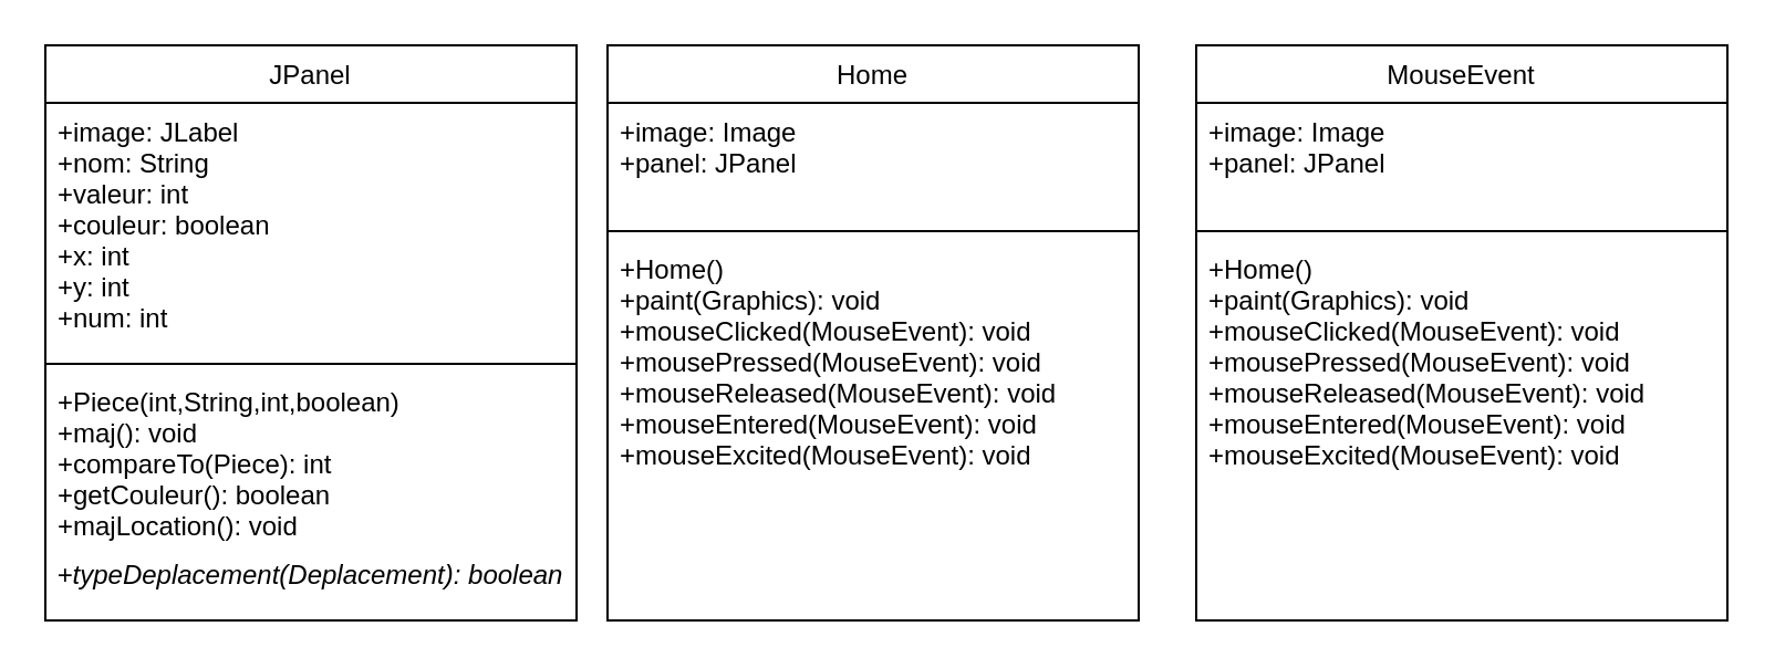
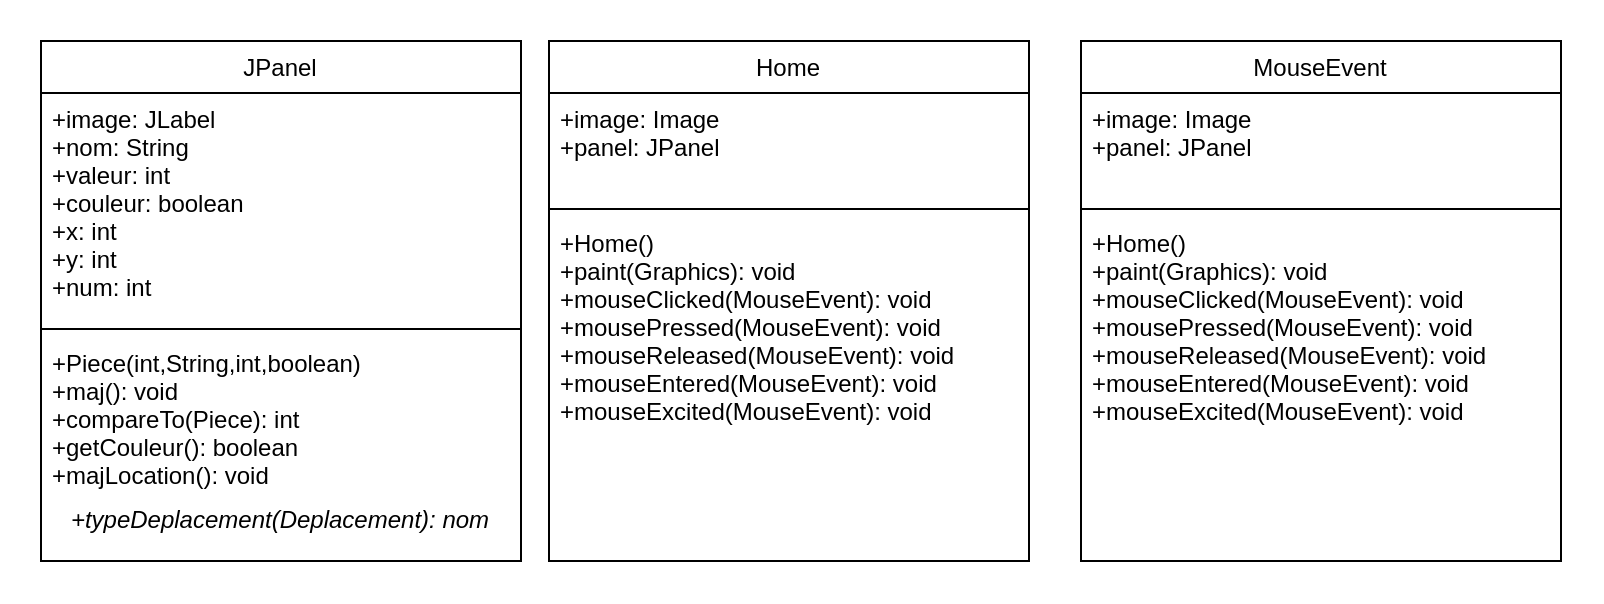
  <mxCell id="0" />
  <mxCell id="1" parent="0" />
  <mxCell id="2" value="JPanel" style="swimlane;fontStyle=0;align=center;verticalAlign=top;childLayout=stackLayout;horizontal=1;startSize=26;horizontalStack=0;resizeParent=1;resizeLast=0;collapsible=1;marginBottom=0;rounded=0;shadow=0;strokeWidth=1;flipH=1;" parent="1" vertex="1"><mxGeometry x="20" y="20" width="240" height="260" as="geometry"><mxRectangle x="550" y="140" width="160" height="26" as="alternateBounds" /></mxGeometry></mxCell>
  <mxCell id="3" value="+image: JLabel&#10;+nom: String&#10;+valeur: int&#10;+couleur: boolean&#10;+x: int&#10;+y: int&#10;+num: int&#10;&#10;" style="text;align=left;verticalAlign=top;spacingLeft=4;spacingRight=4;overflow=hidden;rotatable=0;points=[[0,0.5],[1,0.5]];portConstraint=eastwest;flipH=1;" parent="2" vertex="1"><mxGeometry y="26" width="240" height="114" as="geometry" /></mxCell>
  <mxCell id="4" value="" style="line;html=1;strokeWidth=1;align=left;verticalAlign=middle;spacingTop=-1;spacingLeft=3;spacingRight=3;rotatable=0;labelPosition=right;points=[];portConstraint=eastwest;flipH=1;" parent="2" vertex="1"><mxGeometry y="140" width="240" height="8" as="geometry" /></mxCell>
  <mxCell id="5" value="+Piece(int,String,int,boolean)&#10;+maj(): void&#10;+compareTo(Piece): int&#10;+getCouleur(): boolean&#10;+majLocation(): void&#10;&#10;&#10;" style="text;align=left;verticalAlign=top;spacingLeft=4;spacingRight=4;overflow=hidden;rotatable=0;points=[[0,0.5],[1,0.5]];portConstraint=eastwest;fontStyle=0;flipH=1;" parent="2" vertex="1"><mxGeometry y="148" width="240" height="82" as="geometry" /></mxCell>
- <mxCell id="6" value="&lt;i&gt;+typeDeplacement(Deplacement): boolean&lt;/i&gt;" style="text;html=1;strokeColor=none;fillColor=none;align=center;verticalAlign=middle;whiteSpace=wrap;rounded=0;flipH=1;" vertex="1" parent="2"><mxGeometry y="230" width="240" height="20" as="geometry" /></mxCell>
+ <mxCell id="6" value="&lt;i&gt;+typeDeplacement(Deplacement): nom&lt;/i&gt;" style="text;html=1;strokeColor=none;fillColor=none;align=center;verticalAlign=middle;whiteSpace=wrap;rounded=0;flipH=1;" vertex="1" parent="2"><mxGeometry y="230" width="240" height="20" as="geometry" /></mxCell>
  <mxCell id="7" value="Home" style="swimlane;fontStyle=0;align=center;verticalAlign=top;childLayout=stackLayout;horizontal=1;startSize=26;horizontalStack=0;resizeParent=1;resizeLast=0;collapsible=1;marginBottom=0;rounded=0;shadow=0;strokeWidth=1;" vertex="1" parent="1"><mxGeometry x="274" y="20" width="240" height="260" as="geometry"><mxRectangle x="550" y="140" width="160" height="26" as="alternateBounds" /></mxGeometry></mxCell>
  <mxCell id="8" value="+image: Image&#10;+panel: JPanel&#10;&#10;&#10;" style="text;align=left;verticalAlign=top;spacingLeft=4;spacingRight=4;overflow=hidden;rotatable=0;points=[[0,0.5],[1,0.5]];portConstraint=eastwest;" vertex="1" parent="7"><mxGeometry y="26" width="240" height="54" as="geometry" /></mxCell>
  <mxCell id="9" value="" style="line;html=1;strokeWidth=1;align=left;verticalAlign=middle;spacingTop=-1;spacingLeft=3;spacingRight=3;rotatable=0;labelPosition=right;points=[];portConstraint=eastwest;" vertex="1" parent="7"><mxGeometry y="80" width="240" height="8" as="geometry" /></mxCell>
  <mxCell id="10" value="+Home()&#10;+paint(Graphics): void&#10;+mouseClicked(MouseEvent): void&#10;+mousePressed(MouseEvent): void&#10;+mouseReleased(MouseEvent): void&#10;+mouseEntered(MouseEvent): void&#10;+mouseExcited(MouseEvent): void&#10;&#10;&#10;" style="text;align=left;verticalAlign=top;spacingLeft=4;spacingRight=4;overflow=hidden;rotatable=0;points=[[0,0.5],[1,0.5]];portConstraint=eastwest;fontStyle=0" vertex="1" parent="7"><mxGeometry y="88" width="240" height="162" as="geometry" /></mxCell>
  <mxCell id="11" value="MouseEvent" style="swimlane;fontStyle=0;align=center;verticalAlign=top;childLayout=stackLayout;horizontal=1;startSize=26;horizontalStack=0;resizeParent=1;resizeLast=0;collapsible=1;marginBottom=0;rounded=0;shadow=0;strokeWidth=1;" vertex="1" parent="1"><mxGeometry x="540" y="20" width="240" height="260" as="geometry"><mxRectangle x="550" y="140" width="160" height="26" as="alternateBounds" /></mxGeometry></mxCell>
  <mxCell id="12" value="+image: Image&#10;+panel: JPanel&#10;&#10;&#10;" style="text;align=left;verticalAlign=top;spacingLeft=4;spacingRight=4;overflow=hidden;rotatable=0;points=[[0,0.5],[1,0.5]];portConstraint=eastwest;" vertex="1" parent="11"><mxGeometry y="26" width="240" height="54" as="geometry" /></mxCell>
  <mxCell id="13" value="" style="line;html=1;strokeWidth=1;align=left;verticalAlign=middle;spacingTop=-1;spacingLeft=3;spacingRight=3;rotatable=0;labelPosition=right;points=[];portConstraint=eastwest;" vertex="1" parent="11"><mxGeometry y="80" width="240" height="8" as="geometry" /></mxCell>
  <mxCell id="14" value="+Home()&#10;+paint(Graphics): void&#10;+mouseClicked(MouseEvent): void&#10;+mousePressed(MouseEvent): void&#10;+mouseReleased(MouseEvent): void&#10;+mouseEntered(MouseEvent): void&#10;+mouseExcited(MouseEvent): void&#10;&#10;&#10;" style="text;align=left;verticalAlign=top;spacingLeft=4;spacingRight=4;overflow=hidden;rotatable=0;points=[[0,0.5],[1,0.5]];portConstraint=eastwest;fontStyle=0" vertex="1" parent="11"><mxGeometry y="88" width="240" height="162" as="geometry" /></mxCell>
